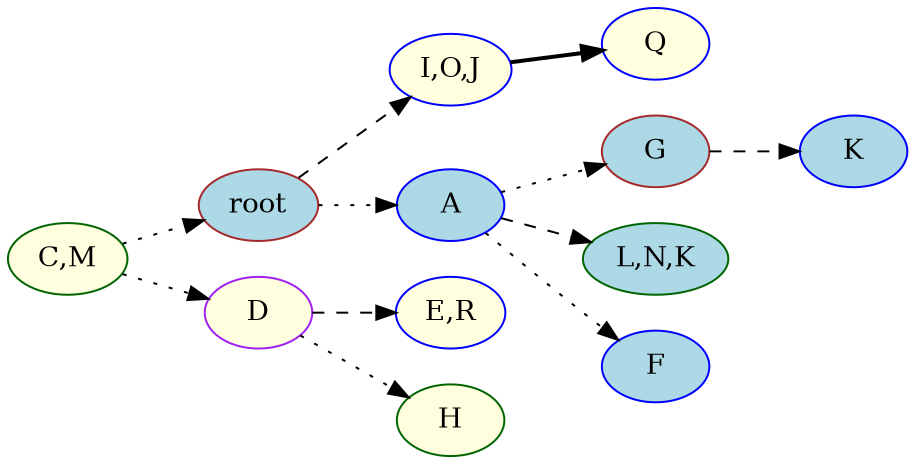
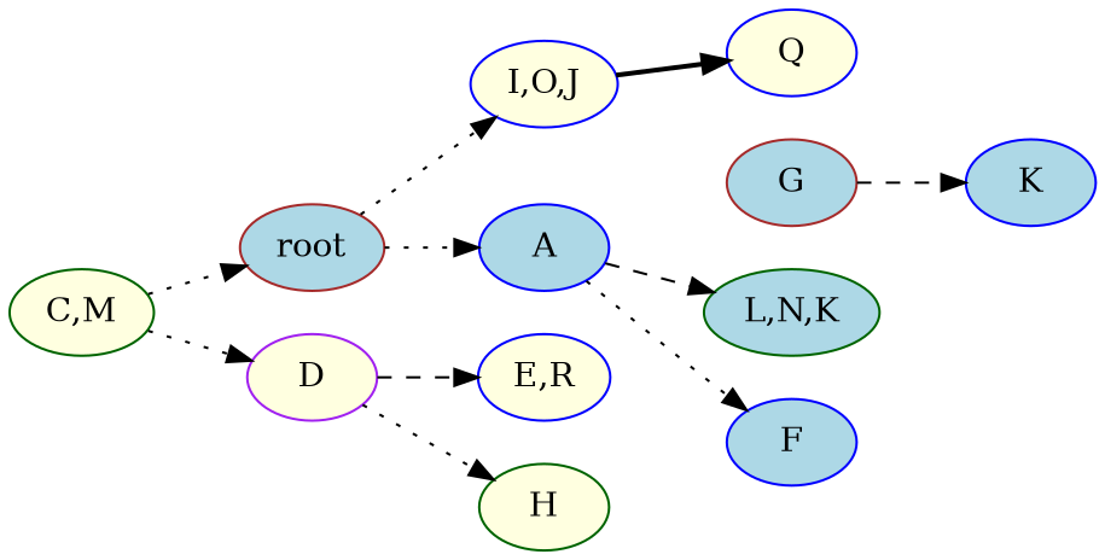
  strict digraph {
    rankdir=LR
    node [color=blue fillcolor=lightblue style=filled]
    edge [style=dotted]
    n1 [color=brown label=root]
    n2 [fillcolor=lightyellow label="I,O,J"]
    n3 [label=A]
    n4 [color=darkgreen fillcolor=lightyellow label="C,M"]
    n5 [color=purple fillcolor=lightyellow label=D]
    n6 [fillcolor=lightyellow label=Q]
    n7 [color=brown label=G]
    n8 [color=darkgreen label="L,N,K"]
    n9 [label=F]
    n10 [fillcolor=lightyellow label="E,R"]
    n11 [color=darkgreen fillcolor=lightyellow label=H]
    n12 [label=K]
-   n1 -> n2 [style=dashed]
+   n1 -> n2
    n1 -> n3
    n2 -> n6 [style=bold]
-   n3 -> n7
    n3 -> n8 [style=dashed]
    n3 -> n9
    n4 -> n1
    n4 -> n5
    n5 -> n10 [style=dashed]
    n5 -> n11
    n7 -> n12 [style=dashed]
  }
